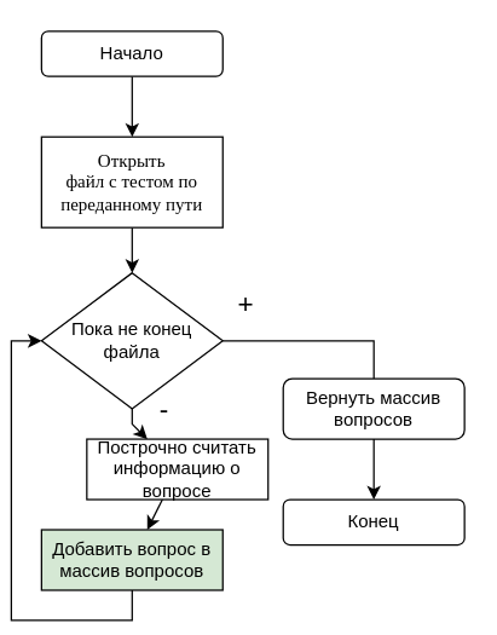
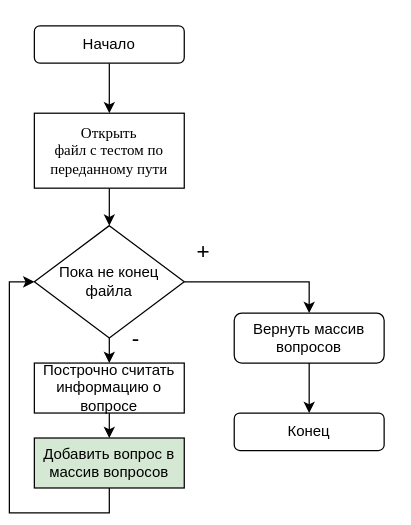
  <mxCell id="0" />
  <mxCell id="1" parent="0" />
  <mxCell id="2" value="" style="edgeStyle=none;rounded=0;orthogonalLoop=1;jettySize=auto;html=1;" parent="1" source="3" target="6" edge="1"><mxGeometry relative="1" as="geometry" /></mxCell>
  <mxCell id="3" value="Начало" style="rounded=1;whiteSpace=wrap;html=1;" parent="1" vertex="1"><mxGeometry x="20" y="20" width="120" height="30" as="geometry" /></mxCell>
  <mxCell id="4" value="Конец" style="rounded=1;whiteSpace=wrap;html=1;" parent="1" vertex="1"><mxGeometry x="180" y="330" width="120" height="30" as="geometry" /></mxCell>
  <mxCell id="5" value="" style="edgeStyle=none;rounded=0;orthogonalLoop=1;jettySize=auto;html=1;" parent="1" source="6" target="11" edge="1"><mxGeometry relative="1" as="geometry" /></mxCell>
  <mxCell id="6" value="&lt;span style=&quot;font-family: &amp;#34;times new roman&amp;#34; , serif&quot;&gt;Открыть&lt;br&gt;файл с тестом по переданному пути&lt;/span&gt;" style="rounded=0;whiteSpace=wrap;html=1;" parent="1" vertex="1"><mxGeometry x="20" y="90" width="120" height="60" as="geometry" /></mxCell>
  <mxCell id="7" value="" style="edgeStyle=none;rounded=0;orthogonalLoop=1;jettySize=auto;html=1;" parent="1" source="11" target="13" edge="1"><mxGeometry relative="1" as="geometry"><Array as="points"><mxPoint x="80" y="280" /></Array></mxGeometry></mxCell>
  <mxCell id="8" value="-" style="edgeLabel;html=1;align=center;verticalAlign=middle;resizable=0;points=[];fontSize=18;" vertex="1" connectable="0" parent="7"><mxGeometry x="-0.808" y="1" relative="1" as="geometry"><mxPoint x="19" y="-2" as="offset" /></mxGeometry></mxCell>
- <mxCell id="9" style="edgeStyle=orthogonalEdgeStyle;rounded=0;orthogonalLoop=1;jettySize=auto;html=1;exitX=1;exitY=0.5;exitDx=0;exitDy=0;entryX=0.5;entryY=0;entryDx=0;entryDy=0;endArrow=none;" parent="1" source="11" target="17" edge="1"><mxGeometry relative="1" as="geometry" /></mxCell>
+ <mxCell id="9" style="edgeStyle=orthogonalEdgeStyle;rounded=0;orthogonalLoop=1;jettySize=auto;html=1;exitX=1;exitY=0.5;exitDx=0;exitDy=0;entryX=0.5;entryY=0;entryDx=0;entryDy=0;" parent="1" source="11" target="17" edge="1"><mxGeometry relative="1" as="geometry" /></mxCell>
  <mxCell id="10" value="+" style="edgeLabel;html=1;align=center;verticalAlign=middle;resizable=0;points=[];fontSize=18;" vertex="1" connectable="0" parent="9"><mxGeometry x="0.638" y="-84" relative="1" as="geometry"><mxPoint x="-2" y="-27" as="offset" /></mxGeometry></mxCell>
  <mxCell id="11" value="Пока не конец файла" style="rhombus;whiteSpace=wrap;html=1;" parent="1" vertex="1"><mxGeometry x="20" y="180" width="120" height="90" as="geometry" /></mxCell>
  <mxCell id="12" value="" style="edgeStyle=none;rounded=0;orthogonalLoop=1;jettySize=auto;html=1;" parent="1" source="13" target="15" edge="1"><mxGeometry relative="1" as="geometry" /></mxCell>
- <mxCell id="13" value="Построчно считать информацию о вопросе" style="rounded=0;whiteSpace=wrap;html=1;" parent="1" vertex="1"><mxGeometry x="50" y="290" width="120" height="40" as="geometry" /></mxCell>
+ <mxCell id="13" value="Построчно считать информацию о вопросе" style="rounded=0;whiteSpace=wrap;html=1;" parent="1" vertex="1"><mxGeometry x="20" y="290" width="120" height="40" as="geometry" /></mxCell>
  <mxCell id="14" style="edgeStyle=orthogonalEdgeStyle;rounded=0;orthogonalLoop=1;jettySize=auto;html=1;exitX=0.5;exitY=1;exitDx=0;exitDy=0;entryX=0;entryY=0.5;entryDx=0;entryDy=0;" parent="1" source="15" target="11" edge="1"><mxGeometry relative="1" as="geometry" /></mxCell>
  <mxCell id="15" value="Добавить вопрос в массив вопросов" style="rounded=0;whiteSpace=wrap;html=1;fillColor=#d5e8d4;" parent="1" vertex="1"><mxGeometry x="20" y="350" width="120" height="40" as="geometry" /></mxCell>
  <mxCell id="16" style="edgeStyle=orthogonalEdgeStyle;rounded=0;orthogonalLoop=1;jettySize=auto;html=1;exitX=0.5;exitY=1;exitDx=0;exitDy=0;entryX=0.5;entryY=0;entryDx=0;entryDy=0;" parent="1" source="17" target="4" edge="1"><mxGeometry relative="1" as="geometry" /></mxCell>
  <mxCell id="17" value="Вернуть массив вопросов" style="whiteSpace=wrap;html=1;rounded=1;" parent="1" vertex="1"><mxGeometry x="180" y="250" width="120" height="40" as="geometry" /></mxCell>
